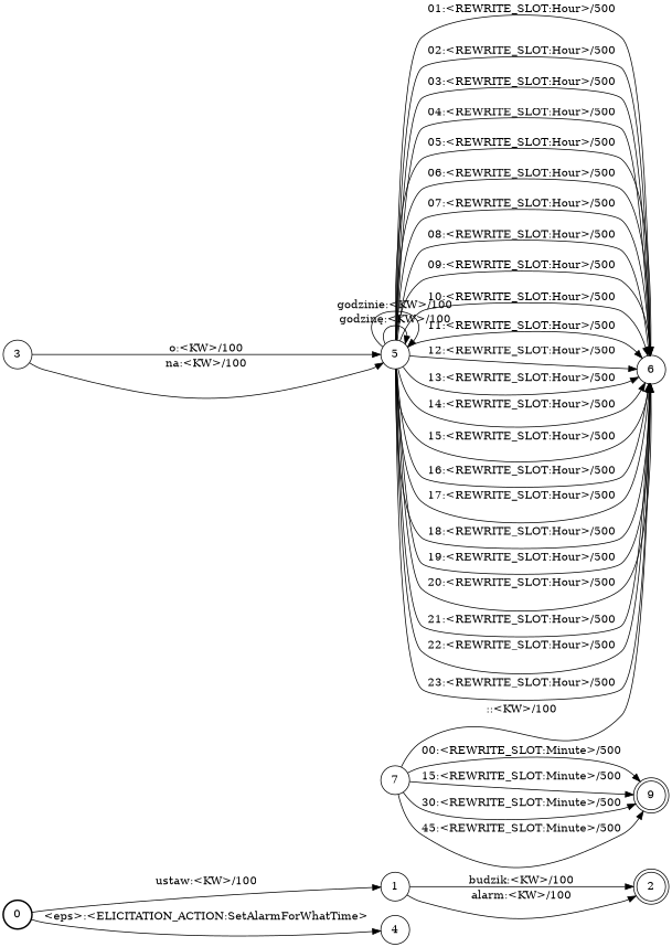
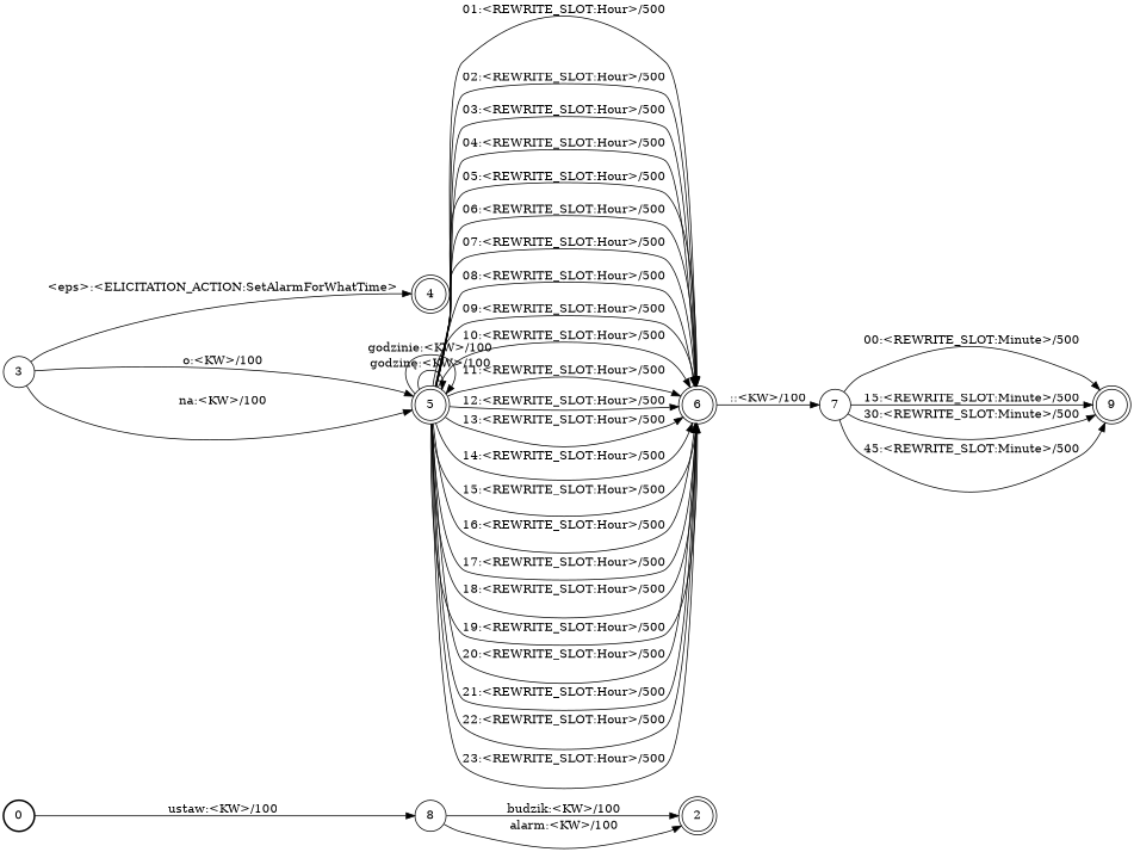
  digraph {
    nodesep=0.25
    rankdir=LR
    ranksep=0.4
    node [fontsize=14 shape=circle style=solid]
    edge [fontsize=14]
    n1 [label=0 style=bold]
-   n2 [label=1]
+   n2 [label=8]
    n3 [label=2 shape=doublecircle]
    n4 [label=3]
-   n5 [label=4]
-   n6 [label=5]
-   n7 [label=6]
+   n5 [label=4 shape=doublecircle]
+   n6 [label=5 shape=doublecircle]
+   n7 [label=6 shape=doublecircle]
    n8 [label=7]
    n9 [label=9 shape=doublecircle]
    n1 -> n2 [label="ustaw:<KW>/100"]
    n2 -> n3 [label="budzik:<KW>/100"]
    n2 -> n3 [label="alarm:<KW>/100"]
-   n1 -> n5 [label="<eps>:<ELICITATION_ACTION:SetAlarmForWhatTime>"]
+   n4 -> n5 [label="<eps>:<ELICITATION_ACTION:SetAlarmForWhatTime>"]
    n4 -> n6 [label="o:<KW>/100"]
    n4 -> n6 [label="na:<KW>/100"]
    n6 -> n6 [label="godzinę:<KW>/100"]
    n6 -> n6 [label="godzinie:<KW>/100"]
    n6 -> n7 [label="01:<REWRITE_SLOT:Hour>/500"]
    n6 -> n7 [label="02:<REWRITE_SLOT:Hour>/500"]
    n6 -> n7 [label="03:<REWRITE_SLOT:Hour>/500"]
    n6 -> n7 [label="04:<REWRITE_SLOT:Hour>/500"]
    n6 -> n7 [label="05:<REWRITE_SLOT:Hour>/500"]
    n6 -> n7 [label="06:<REWRITE_SLOT:Hour>/500"]
    n6 -> n7 [label="07:<REWRITE_SLOT:Hour>/500"]
    n6 -> n7 [label="08:<REWRITE_SLOT:Hour>/500"]
    n6 -> n7 [label="09:<REWRITE_SLOT:Hour>/500"]
    n6 -> n7 [label="10:<REWRITE_SLOT:Hour>/500"]
    n6 -> n7 [label="11:<REWRITE_SLOT:Hour>/500"]
    n6 -> n7 [label="12:<REWRITE_SLOT:Hour>/500"]
    n6 -> n7 [label="13:<REWRITE_SLOT:Hour>/500"]
    n6 -> n7 [label="14:<REWRITE_SLOT:Hour>/500"]
    n6 -> n7 [label="15:<REWRITE_SLOT:Hour>/500"]
    n6 -> n7 [label="16:<REWRITE_SLOT:Hour>/500"]
    n6 -> n7 [label="17:<REWRITE_SLOT:Hour>/500"]
    n6 -> n7 [label="18:<REWRITE_SLOT:Hour>/500"]
    n6 -> n7 [label="19:<REWRITE_SLOT:Hour>/500"]
    n6 -> n7 [label="20:<REWRITE_SLOT:Hour>/500"]
    n6 -> n7 [label="21:<REWRITE_SLOT:Hour>/500"]
    n6 -> n7 [label="22:<REWRITE_SLOT:Hour>/500"]
    n6 -> n7 [label="23:<REWRITE_SLOT:Hour>/500"]
-   n8 -> n7 [label="::<KW>/100"]
+   n7 -> n8 [label="::<KW>/100"]
    n8 -> n9 [label="00:<REWRITE_SLOT:Minute>/500"]
    n8 -> n9 [label="15:<REWRITE_SLOT:Minute>/500"]
    n8 -> n9 [label="30:<REWRITE_SLOT:Minute>/500"]
    n8 -> n9 [label="45:<REWRITE_SLOT:Minute>/500"]
  }
